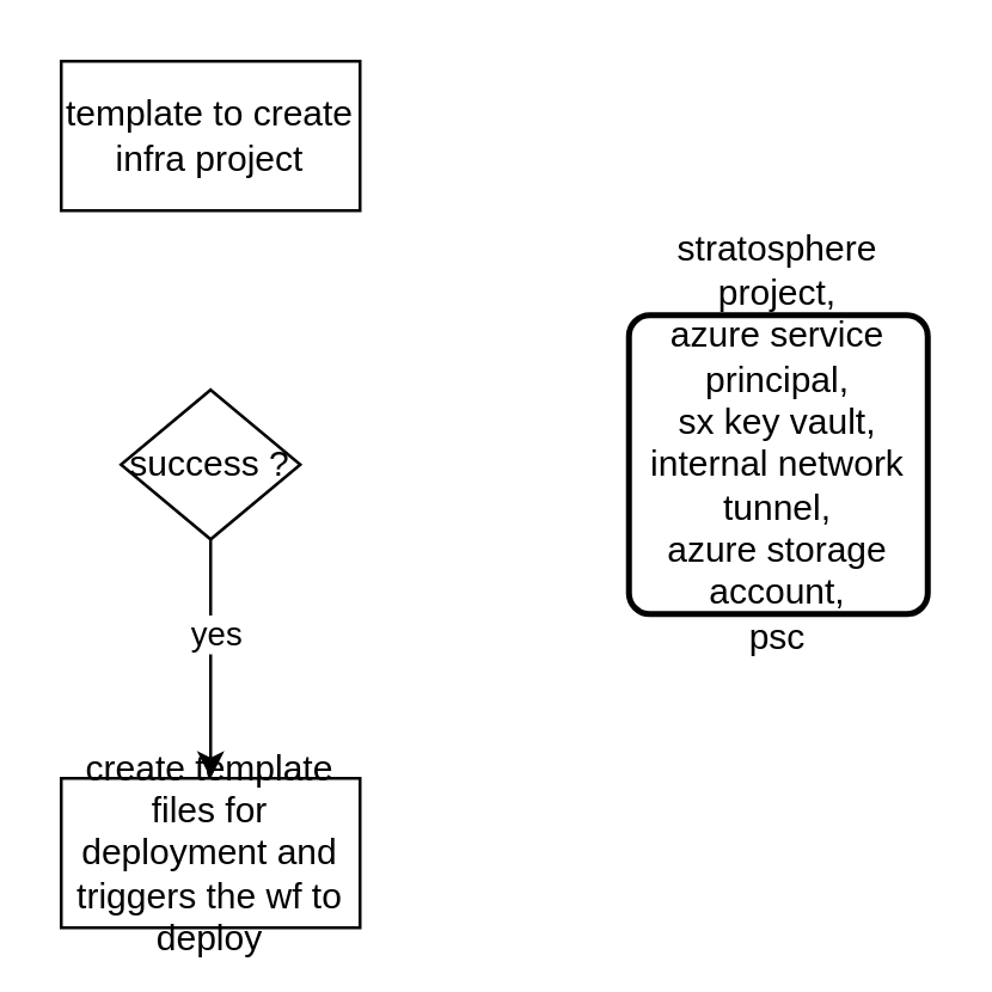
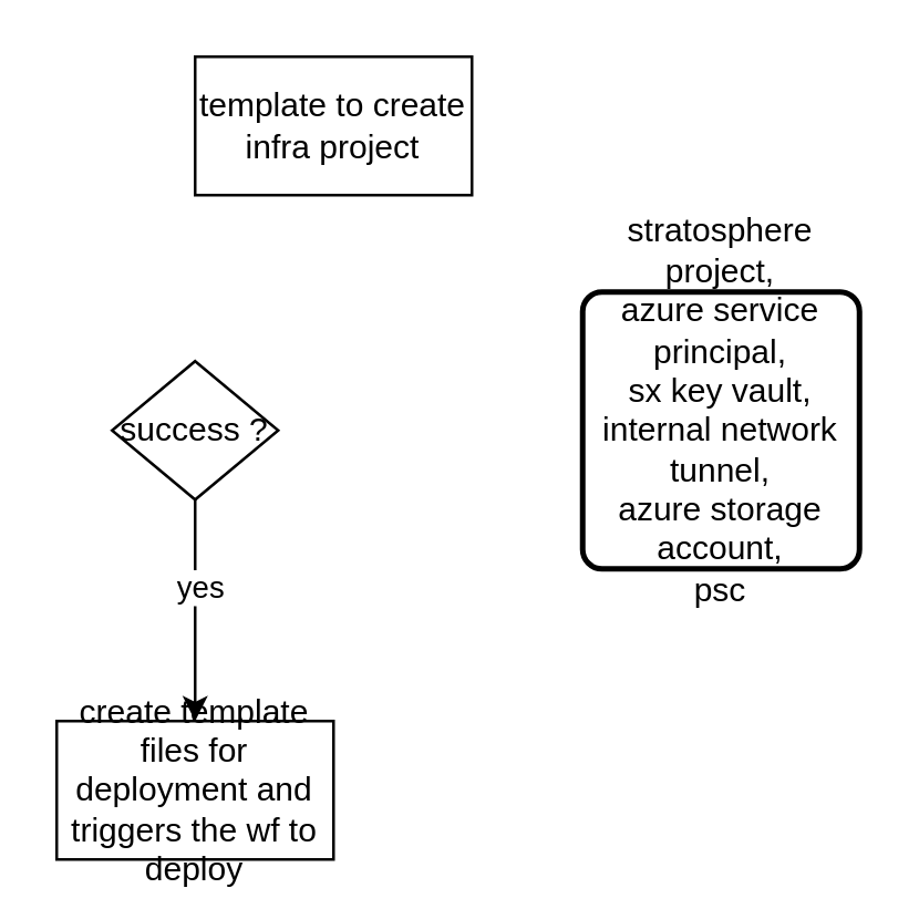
  <mxCell id="0" />
  <mxCell id="1" parent="0" />
- <mxCell id="2" value="template to create infra project" style="html=1;dashed=0;whiteSpace=wrap;" vertex="1" parent="1"><mxGeometry x="20" y="20" width="100" height="50" as="geometry" /></mxCell>
+ <mxCell id="2" value="template to create infra project" style="html=1;dashed=0;whiteSpace=wrap;" vertex="1" parent="1"><mxGeometry x="70" y="20" width="100" height="50" as="geometry" /></mxCell>
  <mxCell id="3" style="edgeStyle=none;html=1;entryX=0.5;entryY=0;entryDx=0;entryDy=0;" edge="1" parent="1" source="5" target="6"><mxGeometry relative="1" as="geometry" /></mxCell>
  <mxCell id="4" value="yes" style="edgeLabel;html=1;align=center;verticalAlign=middle;resizable=0;points=[];" vertex="1" connectable="0" parent="3"><mxGeometry x="-0.217" y="1" relative="1" as="geometry"><mxPoint as="offset" /></mxGeometry></mxCell>
  <mxCell id="5" value="success ?" style="shape=rhombus;html=1;dashed=0;whiteSpace=wrap;perimeter=rhombusPerimeter;" vertex="1" parent="1"><mxGeometry x="40" y="130" width="60" height="50" as="geometry" /></mxCell>
  <mxCell id="6" value="create template files for deployment and triggers the wf to deploy" style="html=1;dashed=0;whiteSpace=wrap;" vertex="1" parent="1"><mxGeometry x="20" y="260" width="100" height="50" as="geometry" /></mxCell>
  <mxCell id="7" value="&lt;div&gt;stratosphere project,&lt;/div&gt;&lt;div&gt;azure service principal,&lt;/div&gt;&lt;div&gt;sx key vault,&lt;/div&gt;&lt;div&gt;internal network tunnel,&lt;/div&gt;azure storage account,&lt;div&gt;psc&lt;/div&gt;&lt;div&gt;&lt;br&gt;&lt;/div&gt;" style="rounded=1;whiteSpace=wrap;html=1;absoluteArcSize=1;arcSize=14;strokeWidth=2;" vertex="1" parent="1"><mxGeometry x="210" y="105" width="100" height="100" as="geometry" /></mxCell>
